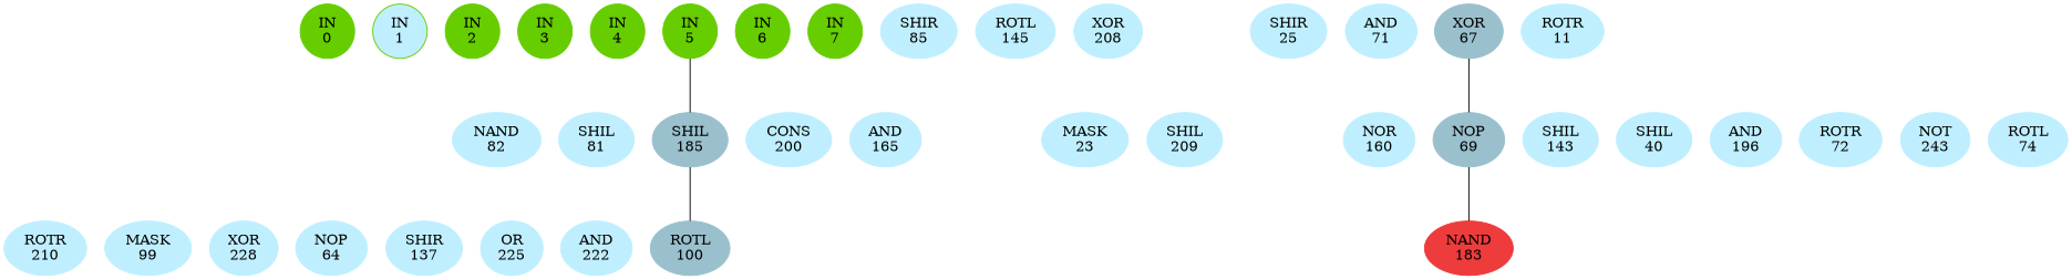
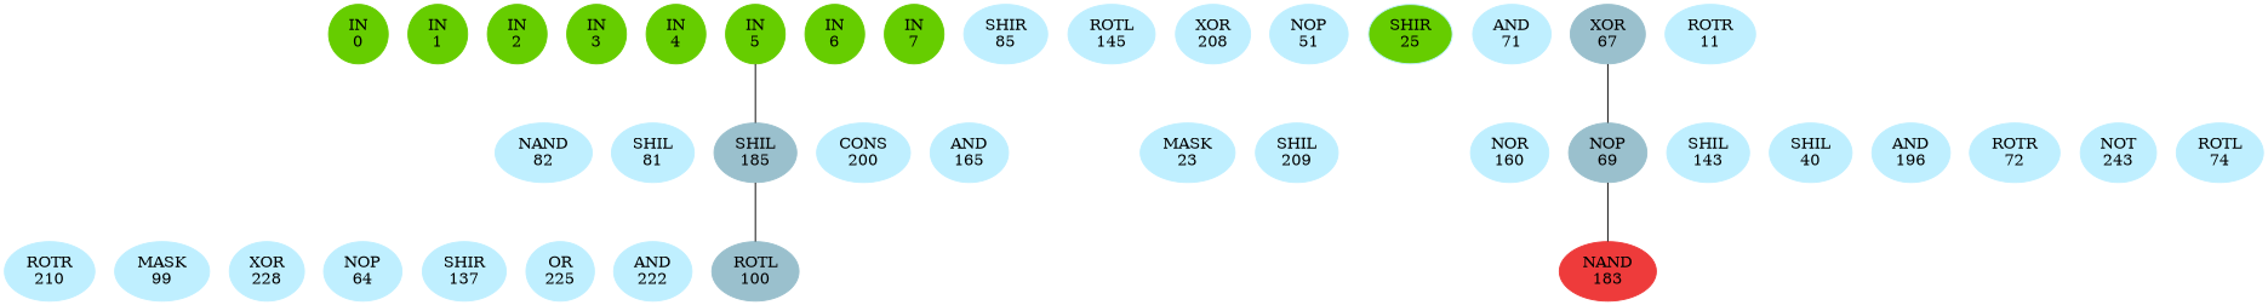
  graph {
    ordering=out
    rankdir=BT
    ranksep=0.75
    splines=polyline
    node [color=lightblue1 style=filled]
    edge [style=invis]
    n1 [color=chartreuse3 label="IN\n0"]
-   n2 [color=chartreuse3 label="IN\n1" fillcolor=lightblue1]
+   n2 [color=chartreuse3 label="IN\n1"]
    n3 [color=chartreuse3 label="IN\n2"]
    n4 [color=chartreuse3 label="IN\n3"]
    n5 [color=chartreuse3 label="IN\n4"]
    n6 [color=chartreuse3 label="IN\n5"]
    n7 [color=chartreuse3 label="IN\n6"]
    n8 [color=chartreuse3 label="IN\n7"]
    n9 [label="MASK\n23"]
    n10 [label="SHIL\n209"]
    n11 [label="NAND\n82"]
    n12 [label="SHIL\n81"]
    n13 [color=lightblue3 label="SHIL\n185"]
    n14 [label="CONS\n200"]
    n15 [label="AND\n165"]
    n16 [label="ROTR\n210"]
    n17 [label="MASK\n99"]
    n18 [label="XOR\n228"]
    n19 [label="NOP\n64"]
    n20 [label="SHIR\n137"]
    n21 [label="OR\n225"]
    n22 [label="AND\n222"]
    n23 [color=lightblue3 label="ROTL\n100"]
    n24 [label="SHIR\n85"]
    n25 [label="ROTL\n145"]
    n26 [label="XOR\n208"]
-   n28 [label="SHIR\n25"]
+   n27 [label="NOP\n51"]
+   n28 [label="SHIR\n25" fillcolor=chartreuse3]
    n29 [label="AND\n71"]
    n30 [color=lightblue3 label="XOR\n67"]
    n31 [label="ROTR\n11"]
    n32 [label="NOR\n160"]
    n33 [color=lightblue3 label="NOP\n69"]
    n34 [label="SHIL\n143"]
    n35 [label="SHIL\n40"]
    n36 [label="AND\n196"]
    n37 [label="ROTR\n72"]
    n38 [label="NOT\n243"]
    n39 [label="ROTL\n74"]
    n40 [color=brown2 label="NAND\n183"]
    subgraph sub_1 {
      rank=same
      n1
      n2
      n3
      n4
      n5
      n6
      n7
      n8
    }
    subgraph sub_2 {
      rank=same
      n9
      n10
      n11
      n12
      n13
      n14
      n15
    }
    subgraph sub_3 {
      rank=same
      n16
      n17
      n18
      n19
      n20
      n21
      n22
      n23
    }
    subgraph sub_4 {
      rank=same
      n24
      n25
      n26
+     n27
      n28
      n29
      n30
      n31
    }
    subgraph sub_5 {
      rank=same
      n32
      n33
      n34
      n35
      n36
      n37
      n38
      n39
    }
    subgraph sub_6 {
      rank=same
      n40
    }
    n1 -- n2
    n2 -- n3
    n3 -- n4
    n4 -- n5
    n5 -- n6
    n6 -- n7
    n7 -- n8
    n9 -- n10
    n11 -- n12
    n12 -- n13
    n13 -- n6 [style=solid]
    n13 -- n14
    n14 -- n15
    n16 -- n17
    n17 -- n18
    n18 -- n19
    n19 -- n20
    n20 -- n21
    n21 -- n22
    n22 -- n23
    n23 -- n13 [style=solid]
    n24 -- n25
    n25 -- n26
+   n26 -- n27
+   n27 -- n28
    n28 -- n29
    n29 -- n30
    n30 -- n31
    n32 -- n33
    n33 -- n30 [style=solid]
    n33 -- n34
    n34 -- n35
    n35 -- n36
    n36 -- n37
    n37 -- n38
    n38 -- n39
    n40 -- n33 [style=solid]
    n40 -- n40
  }
